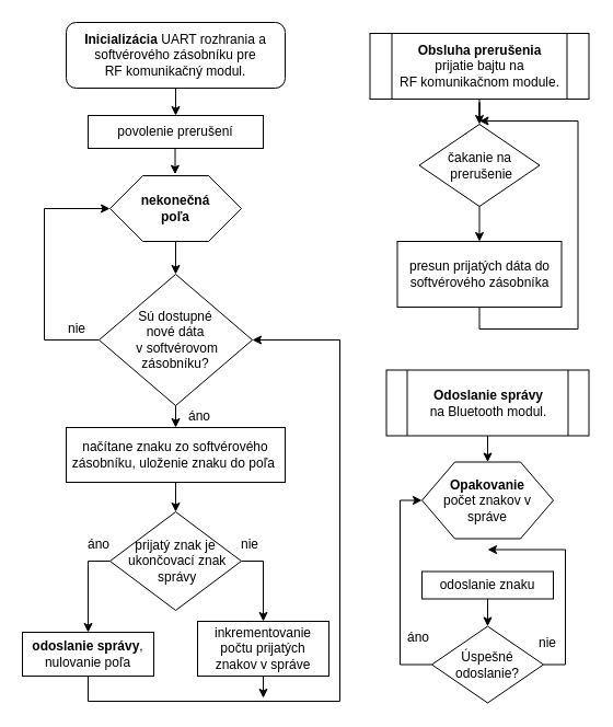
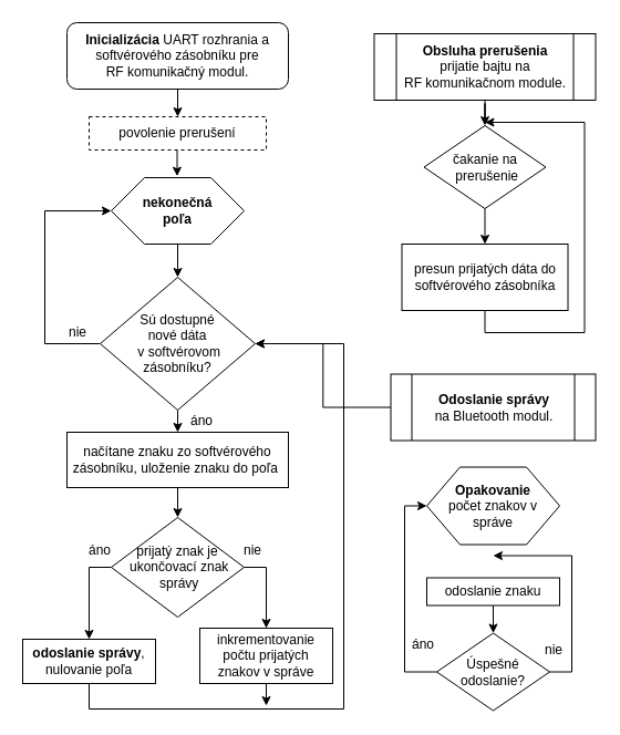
  <mxCell id="0" />
  <mxCell id="1" parent="0" />
  <mxCell id="2" style="edgeStyle=orthogonalEdgeStyle;rounded=0;orthogonalLoop=1;jettySize=auto;html=1;exitX=0.5;exitY=1;exitDx=0;exitDy=0;entryX=0.5;entryY=0;entryDx=0;entryDy=0;" edge="1" parent="1" source="3" target="6"><mxGeometry relative="1" as="geometry" /></mxCell>
  <mxCell id="3" value="&lt;b&gt;Inicializácia&lt;/b&gt; UART rozhrania a softvérového zásobníku pre &lt;br&gt;RF komunikačný modul.&lt;br&gt;" style="rounded=1;whiteSpace=wrap;html=1;" vertex="1" parent="1"><mxGeometry x="60" y="20" width="200" height="60" as="geometry" /></mxCell>
  <mxCell id="4" style="edgeStyle=orthogonalEdgeStyle;rounded=0;orthogonalLoop=1;jettySize=auto;html=1;exitX=0.5;exitY=1;exitDx=0;exitDy=0;entryX=0.5;entryY=0;entryDx=0;entryDy=0;" edge="1" parent="1" source="18" target="13"><mxGeometry relative="1" as="geometry"><mxPoint x="160.286" y="249.286" as="sourcePoint" /></mxGeometry></mxCell>
  <mxCell id="5" value="" style="edgeStyle=orthogonalEdgeStyle;rounded=0;orthogonalLoop=1;jettySize=auto;html=1;entryX=0.496;entryY=-0.022;entryDx=0;entryDy=0;entryPerimeter=0;" edge="1" parent="1" source="6" target="18"><mxGeometry relative="1" as="geometry"><mxPoint x="160.286" y="169.241" as="targetPoint" /><Array as="points"><mxPoint x="160" y="157" /></Array></mxGeometry></mxCell>
- <mxCell id="6" value="povolenie prerušení" style="rounded=0;whiteSpace=wrap;html=1;" vertex="1" parent="1"><mxGeometry x="80" y="105" width="160" height="30" as="geometry" /></mxCell>
+ <mxCell id="6" value="povolenie prerušení" style="rounded=0;whiteSpace=wrap;html=1;dashed=1;" vertex="1" parent="1"><mxGeometry x="80" y="105" width="160" height="30" as="geometry" /></mxCell>
  <mxCell id="7" style="edgeStyle=orthogonalEdgeStyle;rounded=0;orthogonalLoop=1;jettySize=auto;html=1;exitX=0.5;exitY=1;exitDx=0;exitDy=0;entryX=0.5;entryY=0;entryDx=0;entryDy=0;" edge="1" parent="1" source="8" target="10"><mxGeometry relative="1" as="geometry" /></mxCell>
  <mxCell id="8" value="čakanie na&lt;br&gt;&amp;nbsp;prerušenie" style="rhombus;whiteSpace=wrap;html=1;" vertex="1" parent="1"><mxGeometry x="382.5" y="113" width="110" height="75" as="geometry" /></mxCell>
  <mxCell id="9" value="" style="edgeStyle=orthogonalEdgeStyle;rounded=0;orthogonalLoop=1;jettySize=auto;html=1;" edge="1" parent="1" source="10"><mxGeometry relative="1" as="geometry"><mxPoint x="437.5" y="110" as="targetPoint" /><Array as="points"><mxPoint x="437.5" y="300" /><mxPoint x="527.5" y="300" /><mxPoint x="527.5" y="110" /></Array></mxGeometry></mxCell>
  <mxCell id="10" value="presun prijatých dáta do softvérového zásobníka" style="rounded=0;whiteSpace=wrap;html=1;" vertex="1" parent="1"><mxGeometry x="362.5" y="220" width="150" height="60" as="geometry" /></mxCell>
  <mxCell id="11" style="edgeStyle=orthogonalEdgeStyle;rounded=0;orthogonalLoop=1;jettySize=auto;html=1;exitX=0;exitY=0.5;exitDx=0;exitDy=0;entryX=0;entryY=0.5;entryDx=0;entryDy=0;" edge="1" parent="1" source="13" target="18"><mxGeometry relative="1" as="geometry"><mxPoint x="160" y="150" as="targetPoint" /><Array as="points"><mxPoint x="40" y="310" /><mxPoint x="40" y="190" /></Array></mxGeometry></mxCell>
  <mxCell id="12" style="edgeStyle=orthogonalEdgeStyle;rounded=0;orthogonalLoop=1;jettySize=auto;html=1;exitX=0.5;exitY=1;exitDx=0;exitDy=0;entryX=0.5;entryY=0;entryDx=0;entryDy=0;" edge="1" parent="1" source="13" target="17"><mxGeometry relative="1" as="geometry" /></mxCell>
  <mxCell id="13" value="Sú dostupné &lt;br&gt;nové dáta&lt;br&gt;&amp;nbsp;v softvérovom &lt;br&gt;zásobníku?" style="rhombus;whiteSpace=wrap;html=1;" vertex="1" parent="1"><mxGeometry x="90" y="250" width="140" height="120" as="geometry" /></mxCell>
  <mxCell id="14" value="áno" style="text;html=1;resizable=0;points=[];autosize=1;align=left;verticalAlign=top;spacingTop=-4;" vertex="1" parent="1"><mxGeometry x="170" y="370" width="40" height="20" as="geometry" /></mxCell>
  <mxCell id="15" value="nie" style="text;html=1;resizable=0;points=[];autosize=1;align=left;verticalAlign=top;spacingTop=-4;" vertex="1" parent="1"><mxGeometry x="60" y="290" width="30" height="20" as="geometry" /></mxCell>
  <mxCell id="16" value="" style="edgeStyle=orthogonalEdgeStyle;rounded=0;orthogonalLoop=1;jettySize=auto;html=1;" edge="1" parent="1" source="17" target="21"><mxGeometry relative="1" as="geometry" /></mxCell>
  <mxCell id="17" value="načítane znaku zo softvérového zásobníku, uloženie znaku do poľa&amp;nbsp;&lt;br&gt;" style="rounded=0;whiteSpace=wrap;html=1;" vertex="1" parent="1"><mxGeometry x="60" y="390" width="200" height="50" as="geometry" /></mxCell>
  <mxCell id="18" value="&lt;b&gt;nekonečná&lt;br&gt;poľa&lt;/b&gt;" style="shape=hexagon;perimeter=hexagonPerimeter2;whiteSpace=wrap;html=1;" vertex="1" parent="1"><mxGeometry x="100" y="160" width="120" height="60" as="geometry" /></mxCell>
  <mxCell id="19" style="edgeStyle=orthogonalEdgeStyle;rounded=0;orthogonalLoop=1;jettySize=auto;html=1;exitX=0;exitY=0.5;exitDx=0;exitDy=0;entryX=0.5;entryY=0;entryDx=0;entryDy=0;" edge="1" parent="1" source="21" target="23"><mxGeometry relative="1" as="geometry" /></mxCell>
  <mxCell id="20" style="edgeStyle=orthogonalEdgeStyle;rounded=0;orthogonalLoop=1;jettySize=auto;html=1;exitX=1;exitY=0.5;exitDx=0;exitDy=0;entryX=0.5;entryY=0;entryDx=0;entryDy=0;" edge="1" parent="1" source="21" target="25"><mxGeometry relative="1" as="geometry" /></mxCell>
  <mxCell id="21" value="prijatý znak je&lt;br&gt;&amp;nbsp;ukončovací znak&lt;br&gt;&amp;nbsp;správy" style="rhombus;whiteSpace=wrap;html=1;" vertex="1" parent="1"><mxGeometry x="100" y="467" width="120" height="90" as="geometry" /></mxCell>
  <mxCell id="22" style="edgeStyle=orthogonalEdgeStyle;rounded=0;orthogonalLoop=1;jettySize=auto;html=1;entryX=1;entryY=0.5;entryDx=0;entryDy=0;" edge="1" parent="1" source="23" target="13"><mxGeometry relative="1" as="geometry"><mxPoint x="320" y="670" as="targetPoint" /><Array as="points"><mxPoint x="80" y="640" /><mxPoint x="310" y="640" /><mxPoint x="310" y="310" /></Array></mxGeometry></mxCell>
  <mxCell id="23" value="&lt;b&gt;odoslanie správy&lt;/b&gt;,&lt;br&gt;nulovanie poľa&lt;br&gt;" style="rounded=0;whiteSpace=wrap;html=1;" vertex="1" parent="1"><mxGeometry x="20" y="577" width="120" height="40" as="geometry" /></mxCell>
  <mxCell id="24" style="edgeStyle=orthogonalEdgeStyle;rounded=0;orthogonalLoop=1;jettySize=auto;html=1;exitX=0.5;exitY=1;exitDx=0;exitDy=0;" edge="1" parent="1" source="25"><mxGeometry relative="1" as="geometry"><mxPoint x="240" y="637" as="targetPoint" /></mxGeometry></mxCell>
  <mxCell id="25" value="&lt;span&gt;inkrementovanie počtu prijatých znakov v správe&lt;/span&gt;" style="rounded=0;whiteSpace=wrap;html=1;" vertex="1" parent="1"><mxGeometry x="180" y="567" width="120" height="50" as="geometry" /></mxCell>
  <mxCell id="26" value="áno" style="text;html=1;resizable=0;points=[];autosize=1;align=left;verticalAlign=top;spacingTop=-4;" vertex="1" parent="1"><mxGeometry x="78" y="487" width="40" height="20" as="geometry" /></mxCell>
  <mxCell id="27" value="nie" style="text;html=1;resizable=0;points=[];autosize=1;align=left;verticalAlign=top;spacingTop=-4;" vertex="1" parent="1"><mxGeometry x="218" y="487" width="30" height="20" as="geometry" /></mxCell>
- <mxCell id="28" value="" style="edgeStyle=orthogonalEdgeStyle;rounded=0;orthogonalLoop=1;jettySize=auto;html=1;" edge="1" parent="1" source="29" target="32"><mxGeometry relative="1" as="geometry" /></mxCell>
+ <mxCell id="28" value="" style="edgeStyle=orthogonalEdgeStyle;rounded=0;orthogonalLoop=1;jettySize=auto;html=1;" edge="1" parent="1" source="29" target="13"><mxGeometry relative="1" as="geometry" /></mxCell>
  <mxCell id="29" value="&lt;b&gt;Odoslanie správy&lt;/b&gt;&lt;br&gt;na Bluetooth modul.&lt;br&gt;" style="shape=process;whiteSpace=wrap;html=1;backgroundOutline=1;" vertex="1" parent="1"><mxGeometry x="352.5" y="337.5" width="185" height="60" as="geometry" /></mxCell>
  <mxCell id="30" value="" style="edgeStyle=orthogonalEdgeStyle;rounded=0;orthogonalLoop=1;jettySize=auto;html=1;" edge="1" parent="1" source="31" target="8"><mxGeometry relative="1" as="geometry" /></mxCell>
  <mxCell id="31" value="&lt;b&gt;Obsluha prerušenia&lt;/b&gt;&lt;br&gt;&lt;span&gt;prijatie bajtu na&lt;/span&gt;&lt;br&gt;&lt;span&gt;RF komunikačnom module.&lt;/span&gt;" style="shape=process;whiteSpace=wrap;html=1;backgroundOutline=1;" vertex="1" parent="1"><mxGeometry x="337.5" y="30" width="200" height="60" as="geometry" /></mxCell>
  <mxCell id="32" value="&lt;b&gt;Opakovanie&lt;/b&gt;&lt;br&gt;počet znakov v správe&lt;br&gt;" style="shape=hexagon;perimeter=hexagonPerimeter2;whiteSpace=wrap;html=1;" vertex="1" parent="1"><mxGeometry x="385" y="421.5" width="120" height="70" as="geometry" /></mxCell>
  <mxCell id="33" value="" style="edgeStyle=orthogonalEdgeStyle;rounded=0;orthogonalLoop=1;jettySize=auto;html=1;" edge="1" parent="1" source="34" target="37"><mxGeometry relative="1" as="geometry" /></mxCell>
  <mxCell id="34" value="odoslanie znaku" style="rounded=0;whiteSpace=wrap;html=1;" vertex="1" parent="1"><mxGeometry x="385" y="521.5" width="120" height="25" as="geometry" /></mxCell>
  <mxCell id="35" style="edgeStyle=orthogonalEdgeStyle;rounded=0;orthogonalLoop=1;jettySize=auto;html=1;entryX=0;entryY=0.5;entryDx=0;entryDy=0;" edge="1" parent="1" source="37" target="32"><mxGeometry relative="1" as="geometry"><Array as="points"><mxPoint x="365" y="606.5" /><mxPoint x="365" y="456.5" /></Array></mxGeometry></mxCell>
  <mxCell id="36" style="edgeStyle=orthogonalEdgeStyle;rounded=0;orthogonalLoop=1;jettySize=auto;html=1;exitX=1;exitY=0.5;exitDx=0;exitDy=0;" edge="1" parent="1" source="37"><mxGeometry relative="1" as="geometry"><mxPoint x="445" y="501.5" as="targetPoint" /><Array as="points"><mxPoint x="516" y="606.5" /><mxPoint x="516" y="501.5" /></Array></mxGeometry></mxCell>
  <mxCell id="37" value="Úspešné &lt;br&gt;odoslanie?" style="rhombus;whiteSpace=wrap;html=1;" vertex="1" parent="1"><mxGeometry x="394" y="571.5" width="102" height="70" as="geometry" /></mxCell>
  <mxCell id="38" value="áno" style="text;html=1;resizable=0;points=[];autosize=1;align=left;verticalAlign=top;spacingTop=-4;" vertex="1" parent="1"><mxGeometry x="370" y="571.5" width="40" height="20" as="geometry" /></mxCell>
  <mxCell id="39" value="nie" style="text;html=1;resizable=0;points=[];autosize=1;align=left;verticalAlign=top;spacingTop=-4;" vertex="1" parent="1"><mxGeometry x="490" y="576.5" width="30" height="20" as="geometry" /></mxCell>
